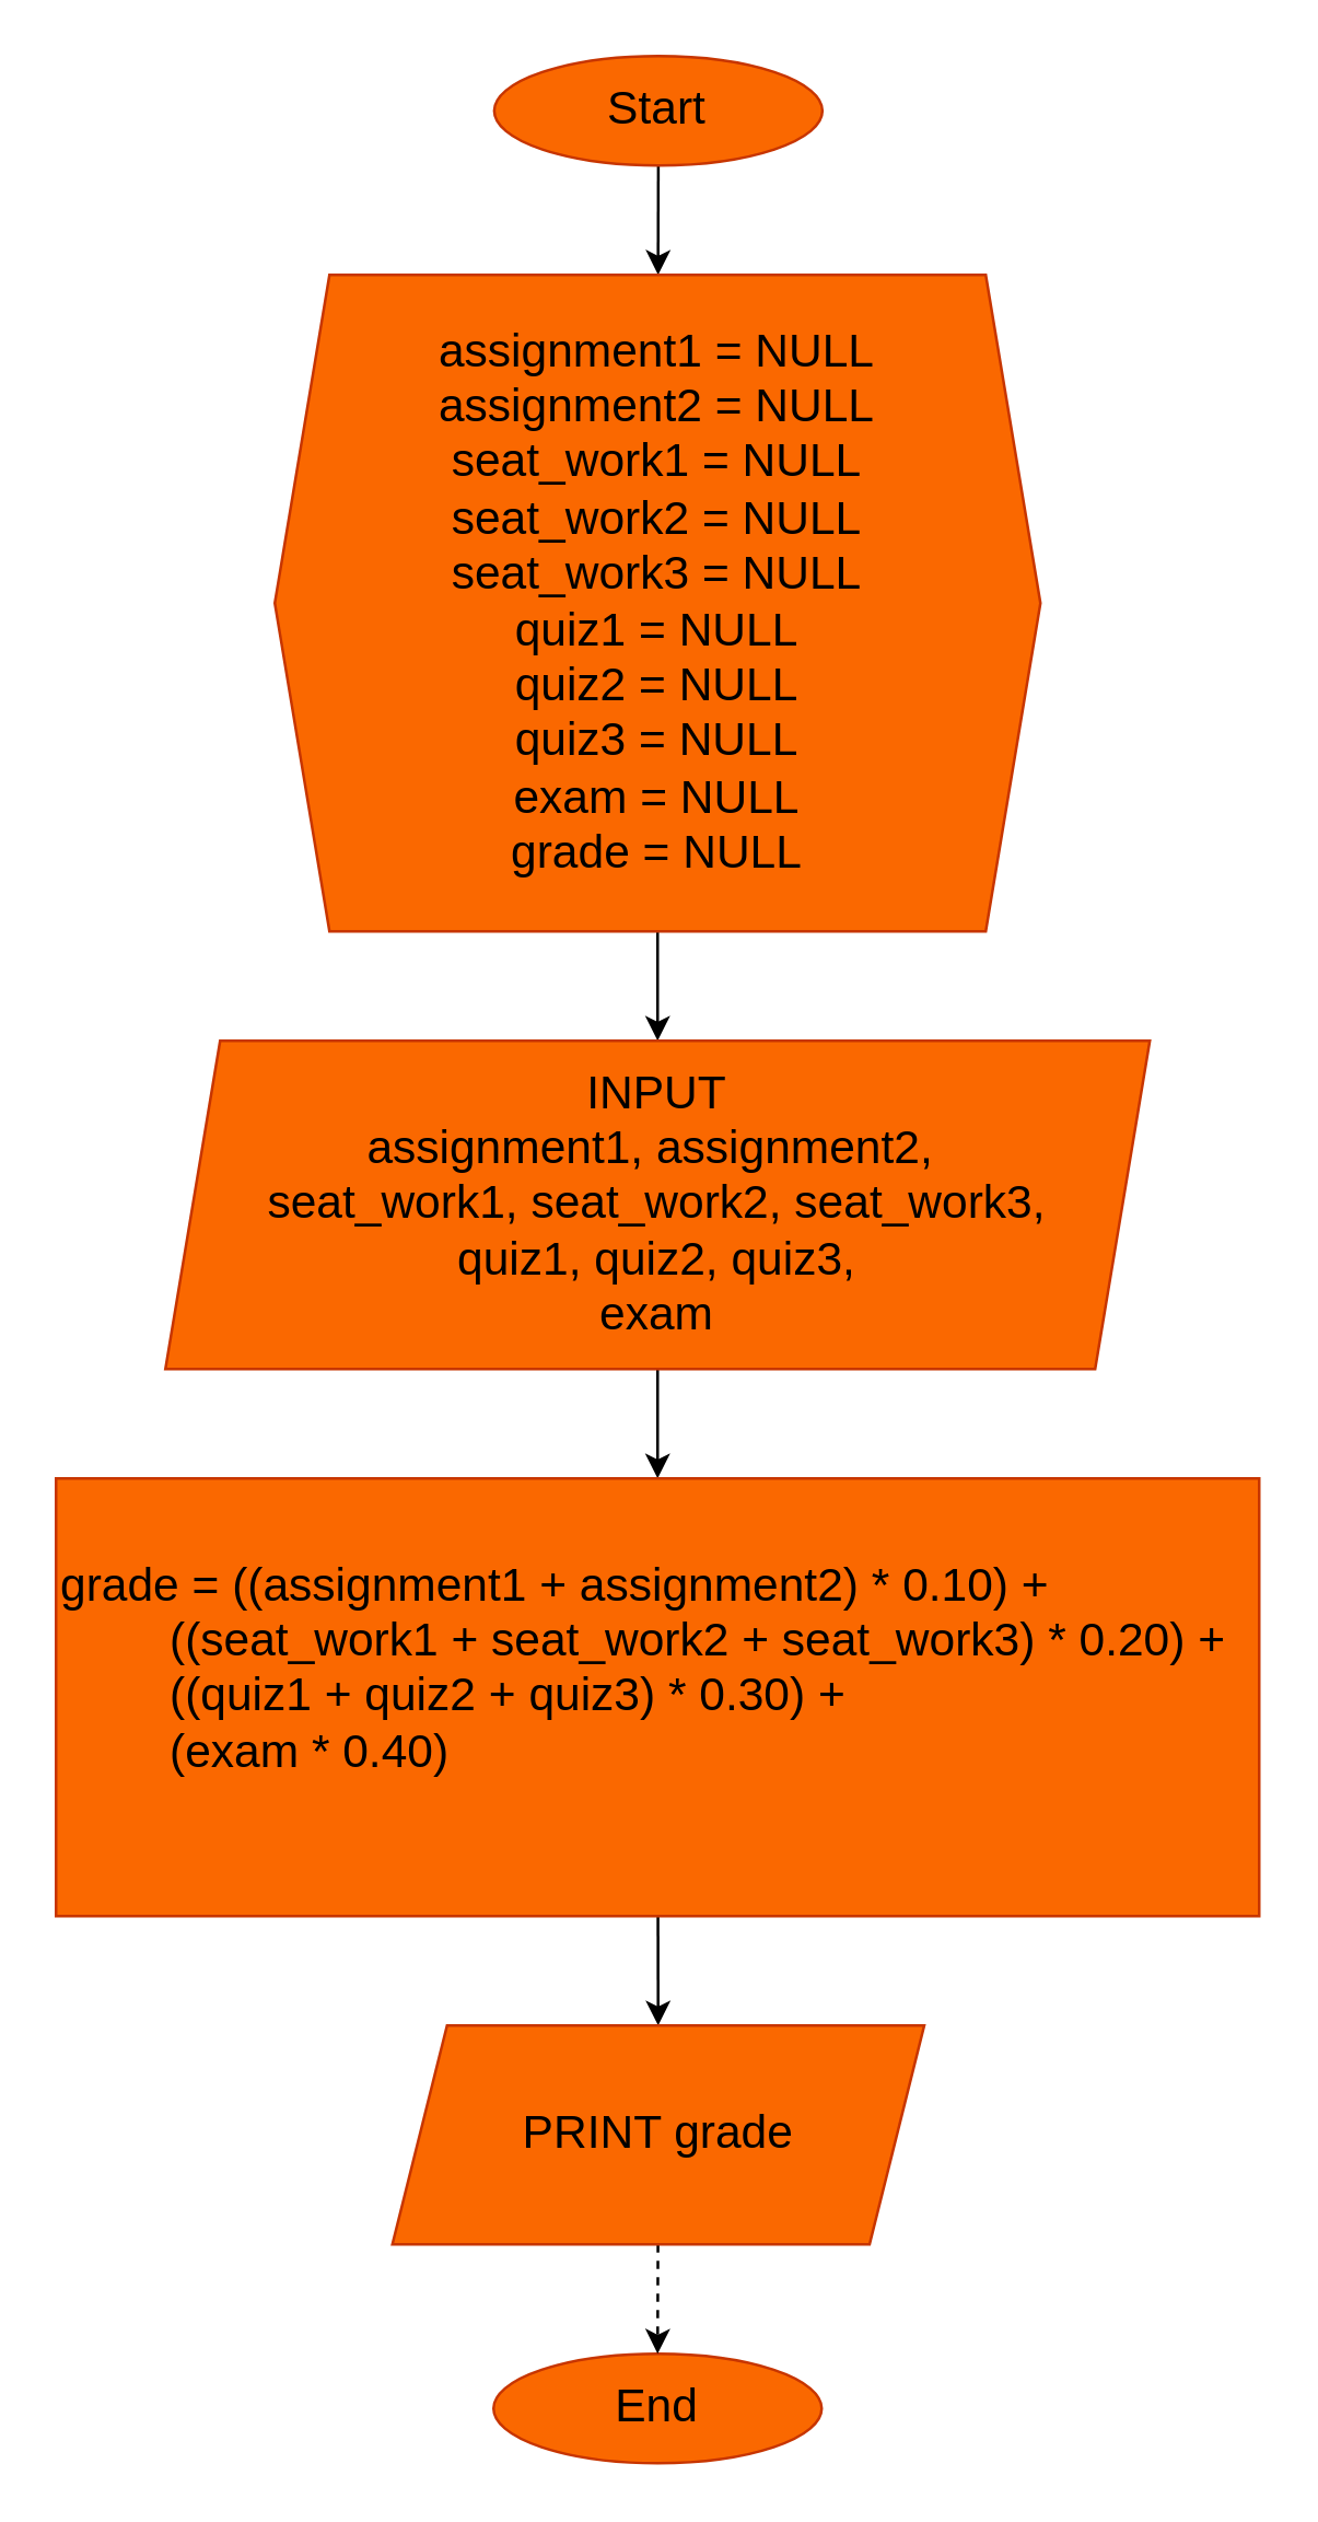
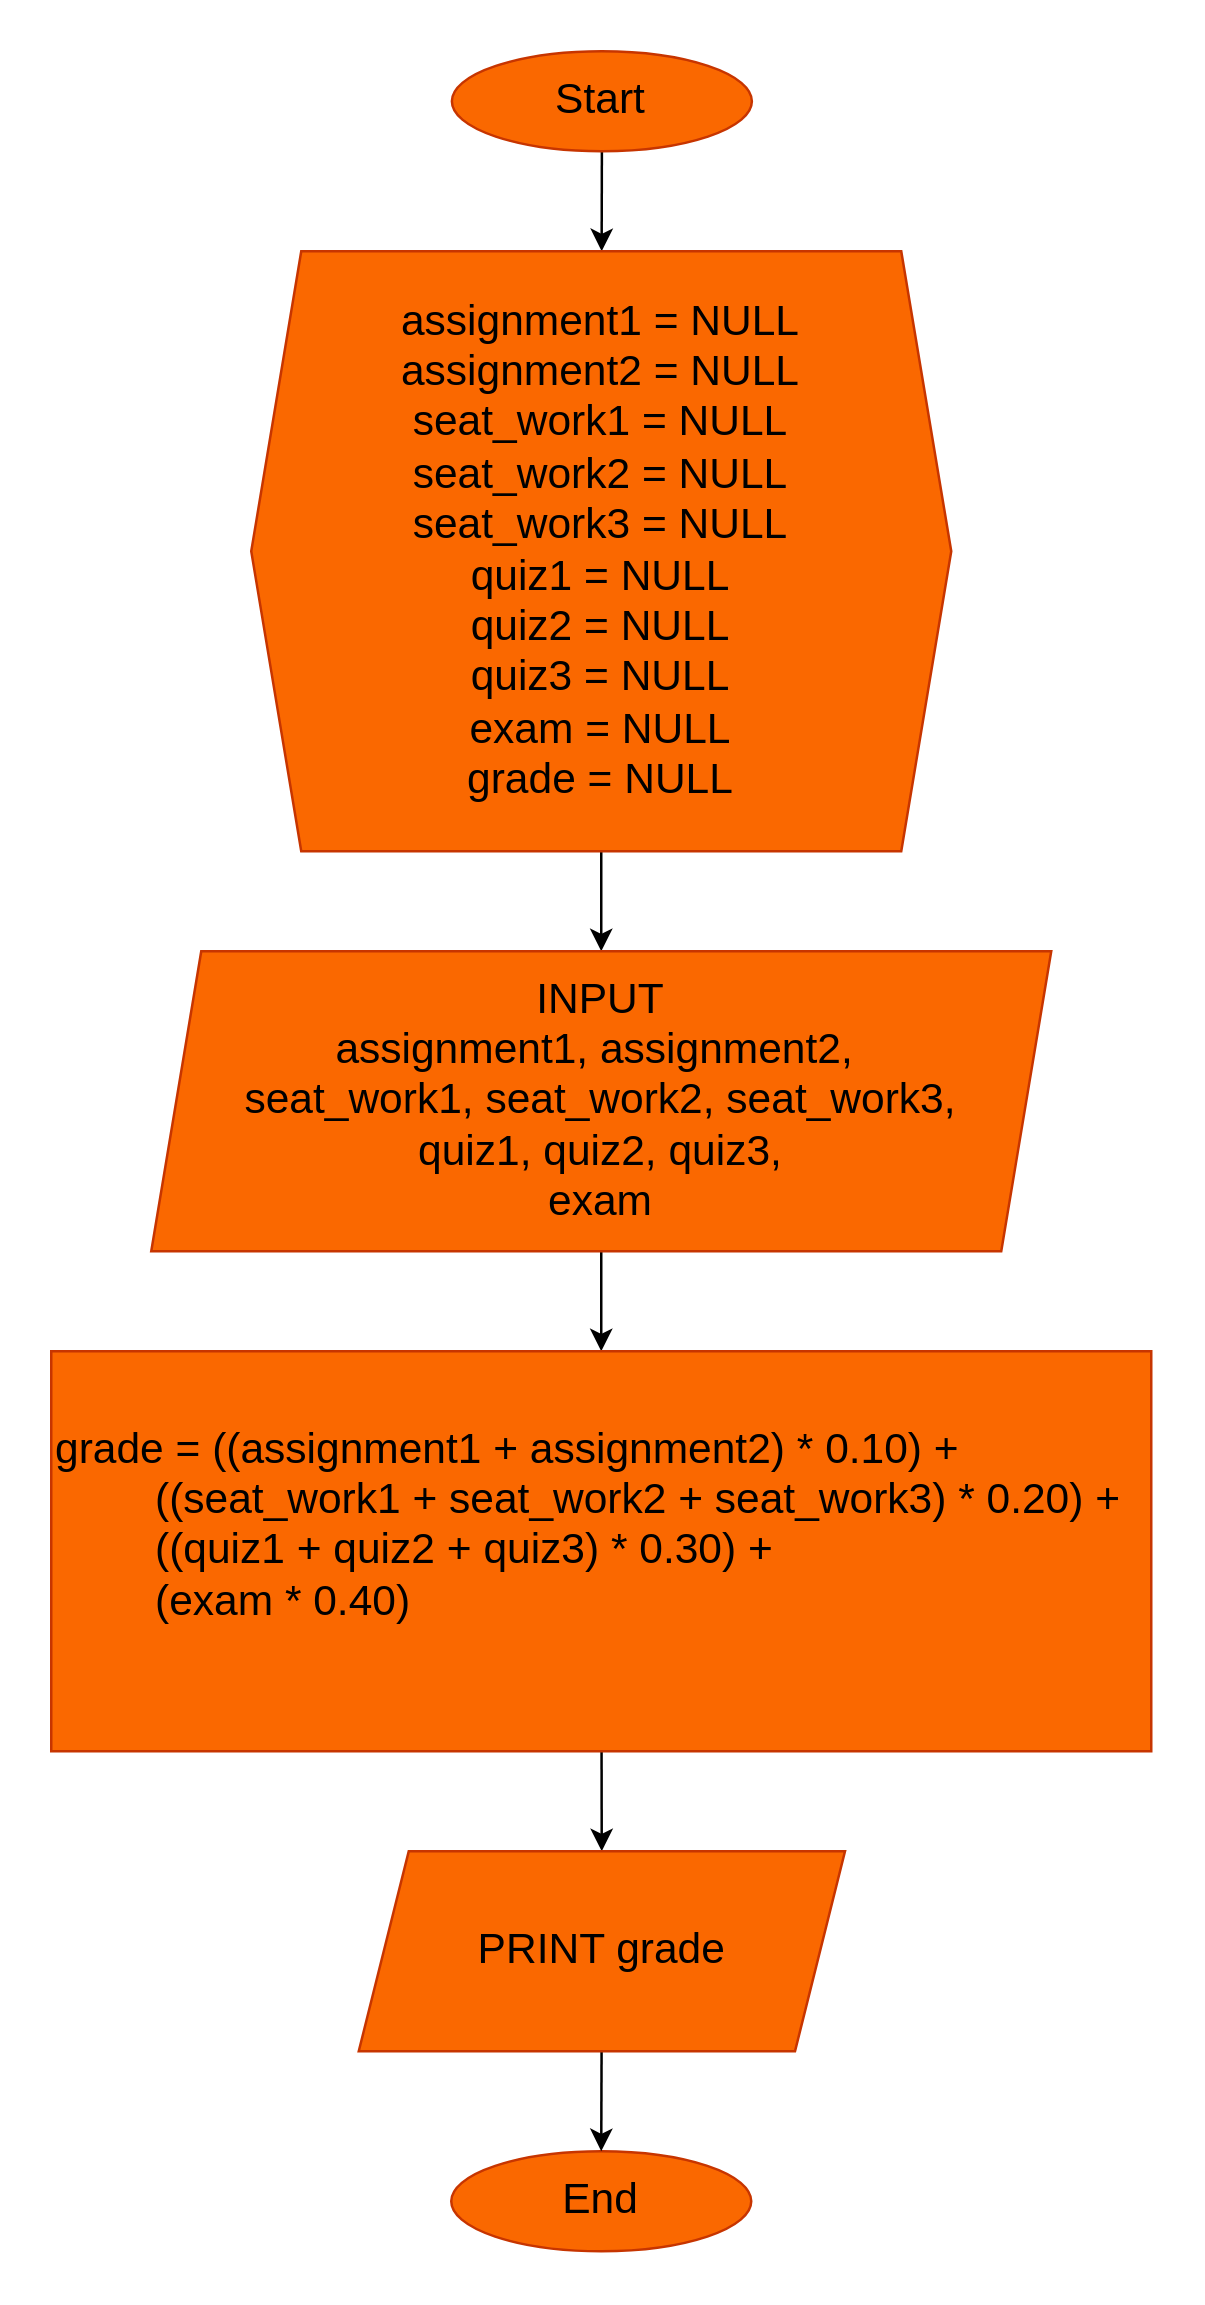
  <mxCell id="0" />
  <mxCell id="1" parent="0" />
  <mxCell id="2" style="edgeStyle=none;html=1;fontSize=17;" edge="1" parent="1" source="3" target="6"><mxGeometry relative="1" as="geometry" /></mxCell>
  <mxCell id="3" value="Start" style="ellipse;whiteSpace=wrap;html=1;fillColor=#fa6800;fontColor=#000000;strokeColor=#C73500;arcSize=50;fontSize=17;" vertex="1" parent="1"><mxGeometry x="180.25" y="20" width="120" height="40" as="geometry" /></mxCell>
  <mxCell id="4" value="End" style="ellipse;whiteSpace=wrap;html=1;fillColor=#fa6800;fontColor=#000000;strokeColor=#C73500;arcSize=50;fontSize=17;" vertex="1" parent="1"><mxGeometry x="180" y="860" width="120" height="40" as="geometry" /></mxCell>
  <mxCell id="5" style="edgeStyle=none;html=1;fontSize=17;" edge="1" parent="1" source="6" target="8"><mxGeometry relative="1" as="geometry" /></mxCell>
  <mxCell id="6" value="assignment1 = NULL&lt;br style=&quot;font-size: 17px;&quot;&gt;assignment2 = NULL&lt;br style=&quot;font-size: 17px;&quot;&gt;seat_work1 = NULL&lt;br style=&quot;font-size: 17px;&quot;&gt;seat_work2 = NULL&lt;br style=&quot;font-size: 17px;&quot;&gt;seat_work3 = NULL&lt;br style=&quot;font-size: 17px;&quot;&gt;quiz1 = NULL&lt;br style=&quot;font-size: 17px;&quot;&gt;quiz2 = NULL&lt;br style=&quot;font-size: 17px;&quot;&gt;quiz3 = NULL&lt;br style=&quot;font-size: 17px;&quot;&gt;exam = NULL&lt;br style=&quot;font-size: 17px;&quot;&gt;grade = NULL" style="shape=hexagon;perimeter=hexagonPerimeter2;whiteSpace=wrap;html=1;fixedSize=1;fillColor=#fa6800;fontColor=#000000;strokeColor=#C73500;fontSize=17;" vertex="1" parent="1"><mxGeometry x="100" y="100" width="280" height="240" as="geometry" /></mxCell>
  <mxCell id="7" style="edgeStyle=none;html=1;fontSize=17;" edge="1" parent="1" source="8" target="10"><mxGeometry relative="1" as="geometry" /></mxCell>
  <mxCell id="8" value="INPUT&lt;br style=&quot;font-size: 17px;&quot;&gt;assignment1,&amp;nbsp;assignment2,&amp;nbsp;&lt;br style=&quot;font-size: 17px;&quot;&gt;seat_work1,&amp;nbsp;seat_work2,&amp;nbsp;seat_work3,&lt;br style=&quot;font-size: 17px;&quot;&gt;quiz1, quiz2,&amp;nbsp;quiz3,&lt;br style=&quot;font-size: 17px;&quot;&gt;exam" style="shape=parallelogram;perimeter=parallelogramPerimeter;whiteSpace=wrap;html=1;fixedSize=1;fillColor=#fa6800;fontColor=#000000;strokeColor=#C73500;fontSize=17;" vertex="1" parent="1"><mxGeometry x="60" y="380" width="360" height="120" as="geometry" /></mxCell>
  <mxCell id="9" style="edgeStyle=none;html=1;fontSize=17;" edge="1" parent="1" source="10" target="12"><mxGeometry relative="1" as="geometry" /></mxCell>
  <mxCell id="10" value="grade = ((assignment1 +&amp;nbsp;assignment2) * 0.10) +&lt;br style=&quot;font-size: 17px;&quot;&gt;&lt;blockquote style=&quot;margin: 0px 0px 0px 40px; border: none; padding: 0px; font-size: 17px;&quot;&gt;((seat_work1 + seat_work2 + seat_work3) * 0.20) +&lt;br style=&quot;font-size: 17px;&quot;&gt;&lt;/blockquote&gt;&lt;blockquote style=&quot;margin: 0px 0px 0px 40px; border: none; padding: 0px; font-size: 17px;&quot;&gt;((quiz1 + quiz2 + quiz3) * 0.30) +&lt;/blockquote&gt;&lt;blockquote style=&quot;margin: 0px 0px 0px 40px; border: none; padding: 0px; font-size: 17px;&quot;&gt;(exam * 0.40)&lt;/blockquote&gt;&lt;span style=&quot;text-align: center; font-size: 17px;&quot;&gt;&lt;br style=&quot;font-size: 17px;&quot;&gt;&lt;/span&gt;" style="rounded=0;whiteSpace=wrap;html=1;fillColor=#fa6800;fontColor=#000000;strokeColor=#C73500;align=left;fontSize=17;" vertex="1" parent="1"><mxGeometry x="20" y="540" width="440" height="160" as="geometry" /></mxCell>
- <mxCell id="11" style="edgeStyle=none;html=1;entryX=0.5;entryY=0;entryDx=0;entryDy=0;fontSize=17;dashed=1;" edge="1" parent="1" source="12" target="4"><mxGeometry relative="1" as="geometry" /></mxCell>
+ <mxCell id="11" style="edgeStyle=none;html=1;entryX=0.5;entryY=0;entryDx=0;entryDy=0;fontSize=17;" edge="1" parent="1" source="12" target="4"><mxGeometry relative="1" as="geometry" /></mxCell>
  <mxCell id="12" value="PRINT grade" style="shape=parallelogram;perimeter=parallelogramPerimeter;whiteSpace=wrap;html=1;fixedSize=1;fillColor=#fa6800;fontColor=#000000;strokeColor=#C73500;fontSize=17;" vertex="1" parent="1"><mxGeometry x="143" y="740" width="194.5" height="80" as="geometry" /></mxCell>
